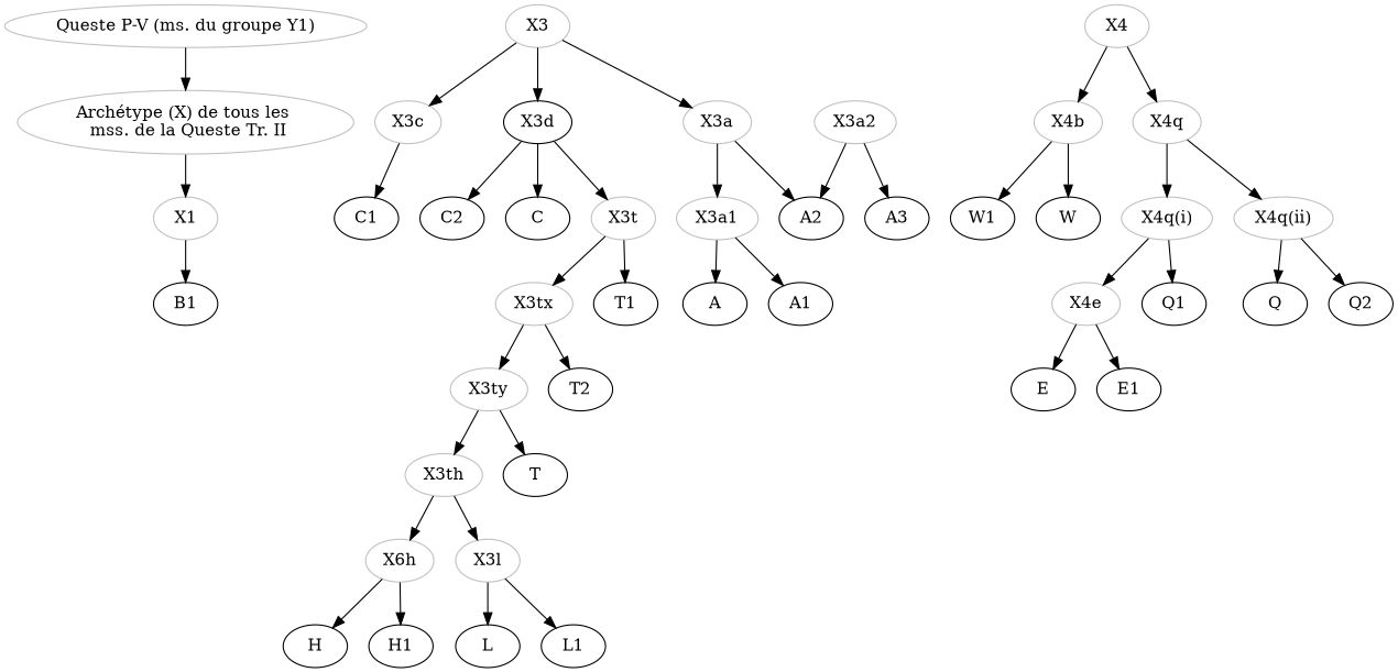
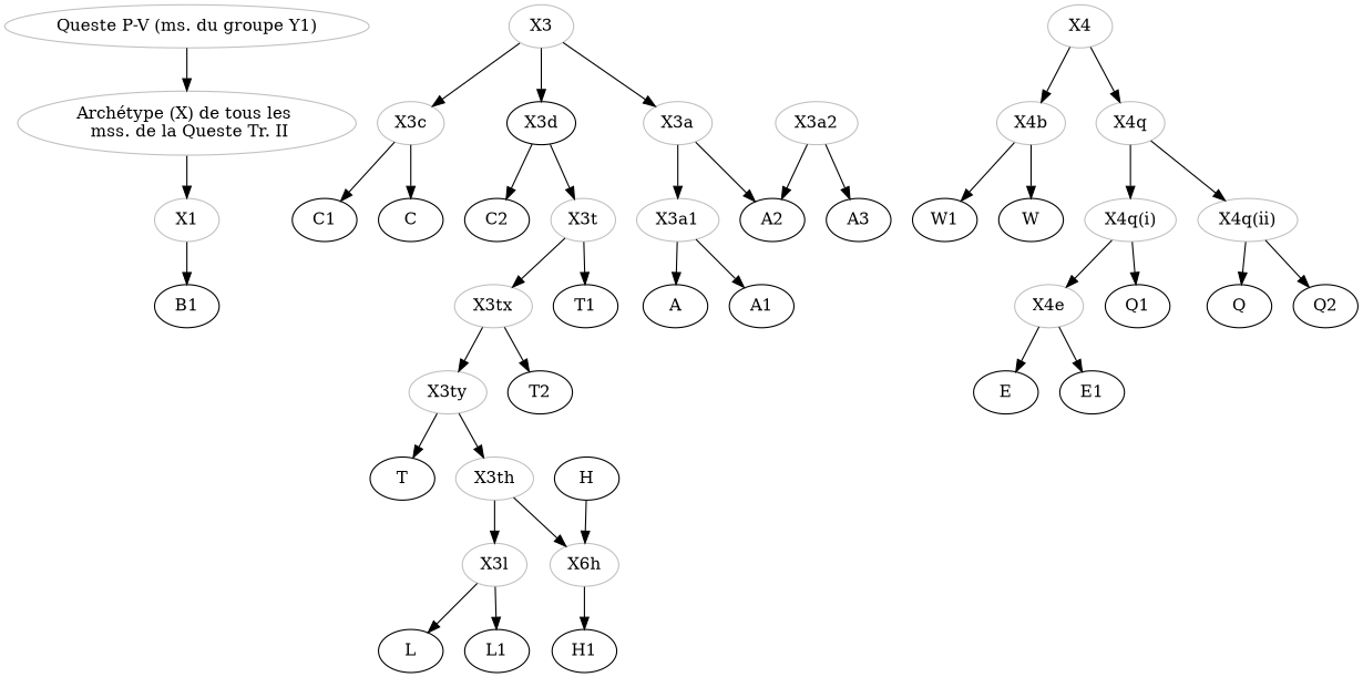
  digraph {
    n1 [color=grey label="Queste P-V (ms. du groupe Y1)"]
    n2 [color=grey label="Archétype (X) de tous les \n mss. de la Queste Tr. II"]
    X1 [color=grey]
    B1
    X3 [color=grey]
    X3a [color=grey]
    X3c [color=grey]
    X3d [color=black]
    X4 [color=grey]
    X4b [color=grey]
    X4q [color=grey]
    X3a1 [color=grey]
    A2
    C
    C1
    X3t [color=grey]
    C2
    A
    A1
    X3a2 [color=grey]
    A3
    X3tx [color=grey]
    T1
    n24 [color=grey label=X6h]
    H
    H1
    X3l [color=grey]
    L
    L1
    X3ty [color=grey]
    T2
    X3th [color=grey]
    T
    W1
    W
    n36 [color=grey label="X4q(i)"]
    n37 [color=grey label="X4q(ii)"]
    X4e [color=grey]
    Q1
    Q
    Q2
    E
    E1
    n1 -> n2
    n2 -> X1
    X1 -> B1
    X3 -> X3a
    X3 -> X3c
    X3 -> X3d
    X3a -> X3a1
    X3a -> A2
-   X3d -> C
+   X3c -> C
    X3c -> C1
    X3d -> X3t
    X3d -> C2
    X4 -> X4b
    X4 -> X4q
    X4b -> W1
    X4b -> W
    X4q -> n36
    X4q -> n37
    X3a1 -> A
    X3a1 -> A1
    X3t -> X3tx
    X3t -> T1
    X3a2 -> A2
    X3a2 -> A3
    X3tx -> X3ty
    X3tx -> T2
-   n24 -> H
+   H -> n24
    n24 -> H1
    X3l -> L
    X3l -> L1
    X3ty -> X3th
    X3ty -> T
    X3th -> n24
    X3th -> X3l
    n36 -> X4e
    n36 -> Q1
    n37 -> Q
    n37 -> Q2
    X4e -> E
    X4e -> E1
  }
